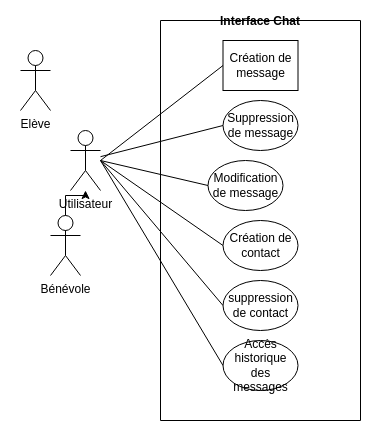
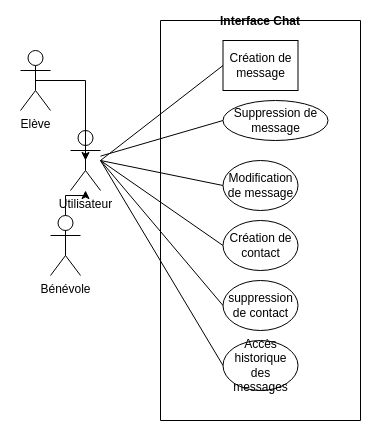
  <mxCell id="0" />
  <mxCell id="1" parent="0" />
  <mxCell id="2" value="&lt;font style=&quot;vertical-align: inherit&quot;&gt;&lt;font style=&quot;vertical-align: inherit&quot;&gt;Utilisateur&lt;/font&gt;&lt;/font&gt;" style="shape=umlActor;verticalLabelPosition=bottom;verticalAlign=top;html=1;outlineConnect=0;" parent="1" vertex="1"><mxGeometry x="70" y="130" width="30" height="60" as="geometry" /></mxCell>
  <mxCell id="3" style="edgeStyle=orthogonalEdgeStyle;rounded=0;orthogonalLoop=1;jettySize=auto;html=1;exitX=0.5;exitY=0.5;exitDx=0;exitDy=0;exitPerimeter=0;" parent="1" source="4" target="2" edge="1"><mxGeometry relative="1" as="geometry" /></mxCell>
  <mxCell id="4" value="&lt;font style=&quot;vertical-align: inherit&quot;&gt;&lt;font style=&quot;vertical-align: inherit&quot;&gt;Bénévole&lt;/font&gt;&lt;/font&gt;" style="shape=umlActor;verticalLabelPosition=bottom;verticalAlign=top;html=1;outlineConnect=0;" parent="1" vertex="1"><mxGeometry x="50" y="215" width="30" height="60" as="geometry" /></mxCell>
+ <mxCell id="5" style="edgeStyle=orthogonalEdgeStyle;rounded=0;orthogonalLoop=1;jettySize=auto;html=1;exitX=0.5;exitY=0.5;exitDx=0;exitDy=0;exitPerimeter=0;entryX=0.5;entryY=0.5;entryDx=0;entryDy=0;entryPerimeter=0;" parent="1" source="6" target="2" edge="1"><mxGeometry relative="1" as="geometry" /></mxCell>
  <mxCell id="6" value="&lt;font style=&quot;vertical-align: inherit&quot;&gt;&lt;font style=&quot;vertical-align: inherit&quot;&gt;Elève&lt;/font&gt;&lt;/font&gt;" style="shape=umlActor;verticalLabelPosition=bottom;verticalAlign=top;html=1;outlineConnect=0;" parent="1" vertex="1"><mxGeometry x="20" y="50" width="30" height="60" as="geometry" /></mxCell>
  <mxCell id="7" value="Interface Chat" style="swimlane;startSize=0;" parent="1" vertex="1"><mxGeometry x="160" y="20" width="200" height="400" as="geometry" /></mxCell>
  <mxCell id="8" value="&lt;font style=&quot;vertical-align: inherit&quot;&gt;&lt;font style=&quot;vertical-align: inherit&quot;&gt;&lt;font style=&quot;vertical-align: inherit&quot;&gt;&lt;font style=&quot;vertical-align: inherit&quot;&gt;Création de message&lt;/font&gt;&lt;/font&gt;&lt;/font&gt;&lt;/font&gt;" style="whiteSpace=wrap;html=1;rounded=0;" parent="7" vertex="1"><mxGeometry x="62.5" y="20" width="75" height="50" as="geometry" /></mxCell>
- <mxCell id="9" value="&lt;font style=&quot;vertical-align: inherit&quot;&gt;&lt;font style=&quot;vertical-align: inherit&quot;&gt;Suppression de message&lt;/font&gt;&lt;/font&gt;" style="ellipse;whiteSpace=wrap;html=1;" parent="7" vertex="1"><mxGeometry x="62.5" y="80" width="75" height="50" as="geometry" /></mxCell>
- <mxCell id="10" value="&lt;font style=&quot;vertical-align: inherit&quot;&gt;&lt;font style=&quot;vertical-align: inherit&quot;&gt;Modification de message&lt;/font&gt;&lt;/font&gt;" style="ellipse;whiteSpace=wrap;html=1;" parent="7" vertex="1"><mxGeometry x="47.5" y="140" width="75" height="50" as="geometry" /></mxCell>
+ <mxCell id="9" value="&lt;font style=&quot;vertical-align: inherit&quot;&gt;&lt;font style=&quot;vertical-align: inherit&quot;&gt;Suppression de message&lt;/font&gt;&lt;/font&gt;" style="ellipse;whiteSpace=wrap;html=1;" parent="7" vertex="1"><mxGeometry x="62.5" y="80" width="105" height="40" as="geometry" /></mxCell>
+ <mxCell id="10" value="&lt;font style=&quot;vertical-align: inherit&quot;&gt;&lt;font style=&quot;vertical-align: inherit&quot;&gt;Modification de message&lt;/font&gt;&lt;/font&gt;" style="ellipse;whiteSpace=wrap;html=1;" parent="7" vertex="1"><mxGeometry x="62.5" y="140" width="75" height="50" as="geometry" /></mxCell>
  <mxCell id="11" value="&lt;font style=&quot;vertical-align: inherit&quot;&gt;&lt;font style=&quot;vertical-align: inherit&quot;&gt;Création de contact&lt;/font&gt;&lt;/font&gt;" style="ellipse;whiteSpace=wrap;html=1;" parent="7" vertex="1"><mxGeometry x="62.5" y="200" width="75" height="50" as="geometry" /></mxCell>
  <mxCell id="12" value="&lt;font style=&quot;vertical-align: inherit&quot;&gt;&lt;font style=&quot;vertical-align: inherit&quot;&gt;suppression de contact&lt;/font&gt;&lt;/font&gt;" style="ellipse;whiteSpace=wrap;html=1;" parent="7" vertex="1"><mxGeometry x="62.5" y="260" width="75" height="50" as="geometry" /></mxCell>
  <mxCell id="13" value="Accès historique des messages" style="ellipse;whiteSpace=wrap;html=1;" parent="7" vertex="1"><mxGeometry x="62.5" y="320" width="75" height="50" as="geometry" /></mxCell>
  <mxCell id="14" value="" style="endArrow=none;html=1;entryX=0;entryY=0.5;entryDx=0;entryDy=0;" parent="1" target="8" edge="1"><mxGeometry width="50" height="50" relative="1" as="geometry"><mxPoint x="100" y="160" as="sourcePoint" /><mxPoint x="340" y="160" as="targetPoint" /></mxGeometry></mxCell>
  <mxCell id="15" value="" style="endArrow=none;html=1;entryX=0;entryY=0.5;entryDx=0;entryDy=0;" parent="1" target="13" edge="1"><mxGeometry width="50" height="50" relative="1" as="geometry"><mxPoint x="100" y="160" as="sourcePoint" /><mxPoint x="340" y="160" as="targetPoint" /></mxGeometry></mxCell>
  <mxCell id="16" value="" style="endArrow=none;html=1;entryX=0;entryY=0.5;entryDx=0;entryDy=0;" parent="1" target="12" edge="1"><mxGeometry width="50" height="50" relative="1" as="geometry"><mxPoint x="100" y="160" as="sourcePoint" /><mxPoint x="340" y="160" as="targetPoint" /></mxGeometry></mxCell>
  <mxCell id="17" value="" style="endArrow=none;html=1;entryX=0;entryY=0.5;entryDx=0;entryDy=0;" parent="1" target="11" edge="1"><mxGeometry width="50" height="50" relative="1" as="geometry"><mxPoint x="100" y="160" as="sourcePoint" /><mxPoint x="340" y="160" as="targetPoint" /></mxGeometry></mxCell>
  <mxCell id="18" value="" style="endArrow=none;html=1;entryX=0;entryY=0.5;entryDx=0;entryDy=0;" parent="1" target="10" edge="1"><mxGeometry width="50" height="50" relative="1" as="geometry"><mxPoint x="100" y="160" as="sourcePoint" /><mxPoint x="340" y="160" as="targetPoint" /></mxGeometry></mxCell>
  <mxCell id="19" value="" style="endArrow=none;html=1;entryX=0;entryY=0.5;entryDx=0;entryDy=0;" parent="1" source="2" target="9" edge="1"><mxGeometry width="50" height="50" relative="1" as="geometry"><mxPoint x="290" y="210" as="sourcePoint" /><mxPoint x="340" y="160" as="targetPoint" /></mxGeometry></mxCell>
